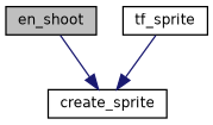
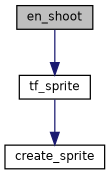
  digraph {
    rankdir=TB
    node [color=black fillcolor=white fontname=Helvetica fontsize=10 shape=record style=filled]
    edge [color=midnightblue fontname=Helvetica fontsize=10 labelfontname=Helvetica labelfontsize=10 style=solid]
    n1 [fillcolor=grey75 fontcolor=black height=0.2 label=en_shoot width=0.4]
    n2 [height=0.2 label=tf_sprite width=0.4]
    n3 [height=0.2 label=create_sprite width=0.4]
-   n1 -> n3
+   n1 -> n2
    n2 -> n3
  }
